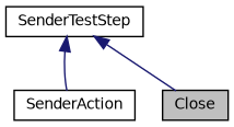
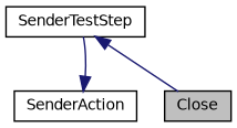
  digraph {
    node [color=black fillcolor=white fontname=Helvetica fontsize=10 shape=record style=filled]
    edge [color=midnightblue dir=back fontname=Helvetica fontsize=10 labelfontname=Helvetica labelfontsize=10 style=solid]
    n1 [fillcolor=grey75 fontcolor=black height=0.2 label=Close width=0.4]
    n2 [height=0.2 label=SenderAction width=0.4]
    n3 [height=0.2 label=SenderTestStep width=0.4]
    n3 -> n1
-   n3 -> n2
+   n2 -> n3
  }
